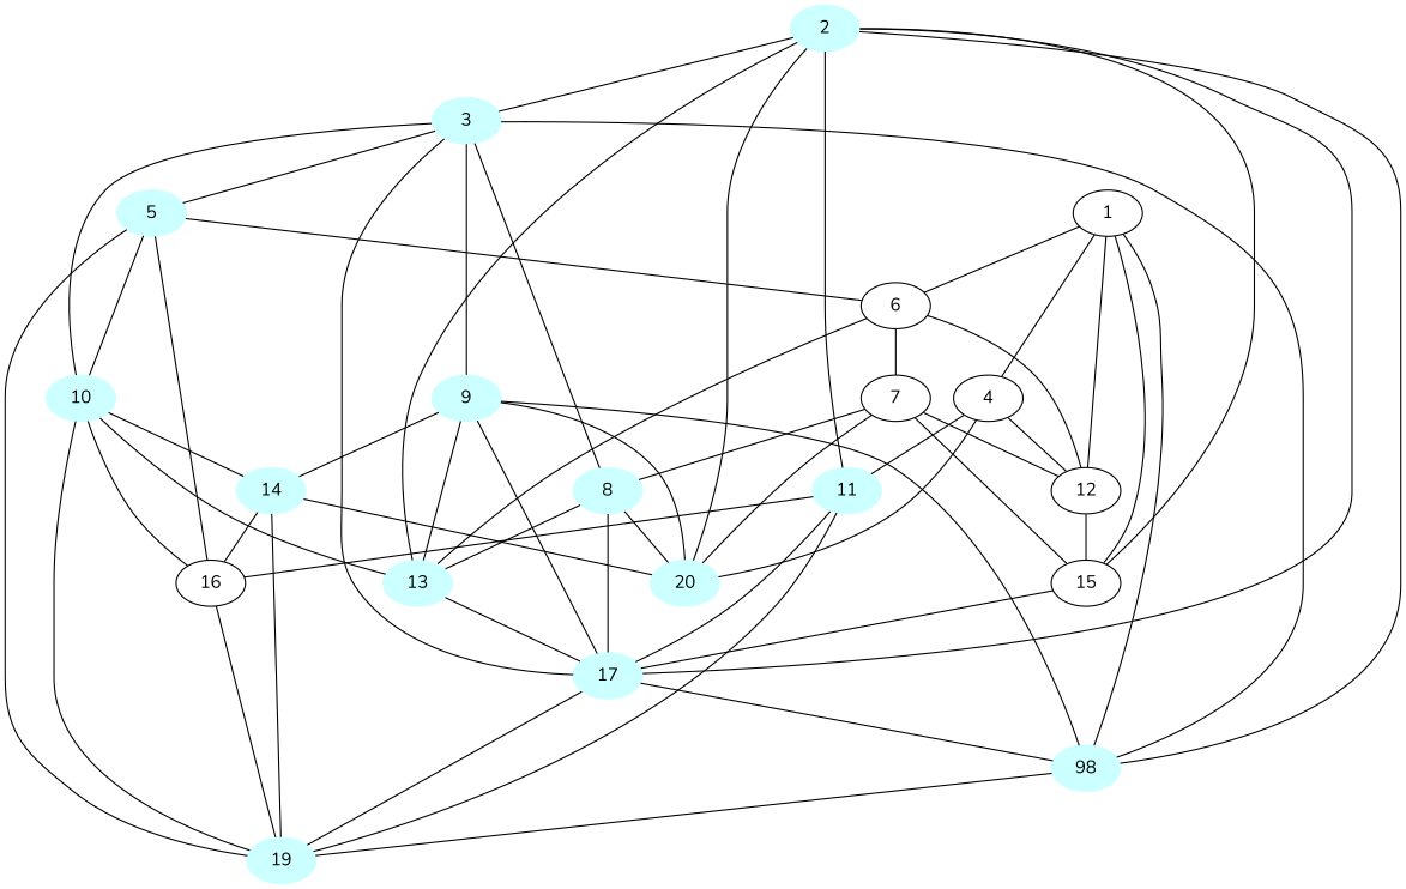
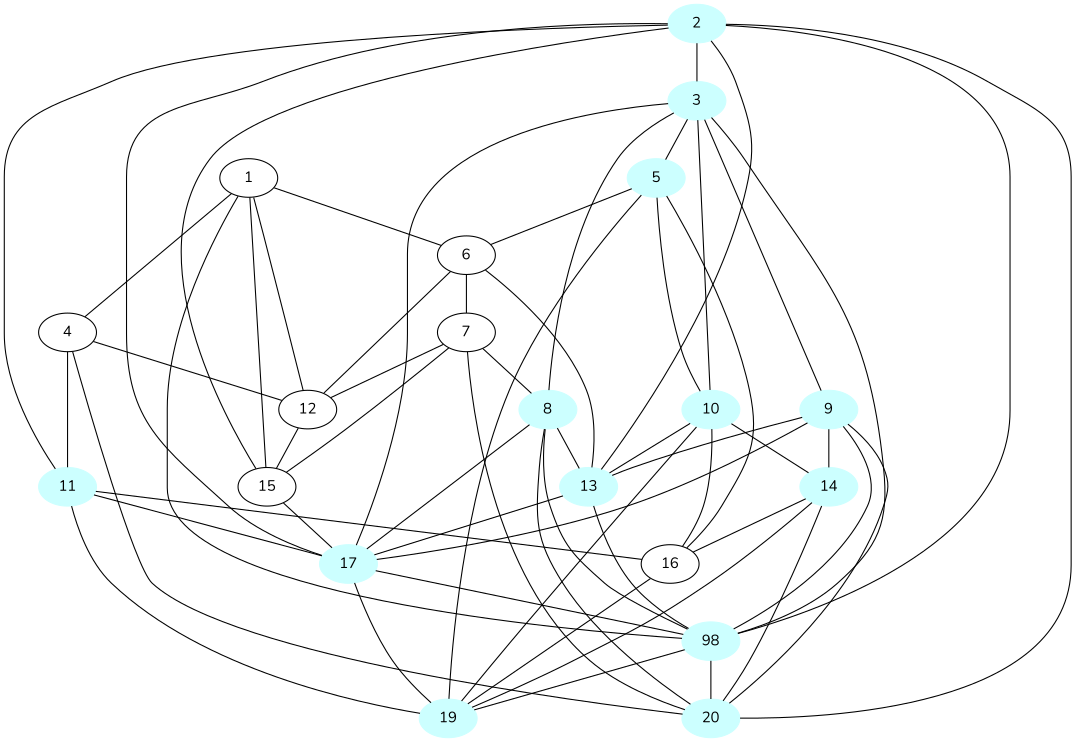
  graph {
    fontname=Nunito
    node [color="#CCFFFF" fontname=Nunito style=filled]
    edge [fontname=Nunito]
    2
    3
    11
    13
    17
    n6 [label=98]
    20
    15 [color="" style=""]
    5
    8
    9
    10
    19
    16 [color="" style=""]
    6 [color="" style=""]
    14
    12 [color="" style=""]
    7 [color="" style=""]
    1 [color="" style=""]
    4 [color="" style=""]
    2 -- 3
    2 -- 11
    2 -- 13
    2 -- 17
    2 -- n6
    2 -- 20
    2 -- 15
    3 -- 17
    3 -- n6
    3 -- 5
    3 -- 8
    3 -- 9
    3 -- 10
    11 -- 17
    11 -- 19
    11 -- 16
    13 -- 17
+   13 -- n6
    17 -- n6
    17 -- 19
+   n6 -- 20
    n6 -- 19
    15 -- 17
    5 -- 10
    5 -- 19
    5 -- 16
    5 -- 6
    8 -- 13
    8 -- 17
+   8 -- n6
    8 -- 20
    9 -- 13
    9 -- 17
    9 -- n6
    9 -- 20
    9 -- 14
    10 -- 13
    10 -- 19
    10 -- 16
    10 -- 14
    16 -- 19
    6 -- 13
    6 -- 12
    6 -- 7
    14 -- 20
    14 -- 19
    14 -- 16
    12 -- 15
    7 -- 20
    7 -- 15
    7 -- 8
    7 -- 12
    1 -- n6
    1 -- 15
    1 -- 6
    1 -- 12
    1 -- 4
    4 -- 11
    4 -- 20
    4 -- 12
  }
